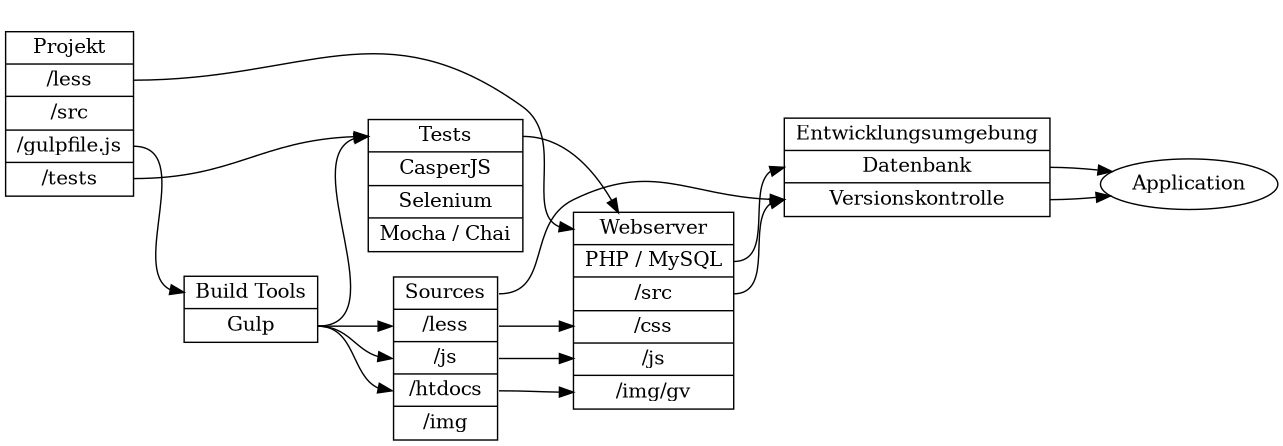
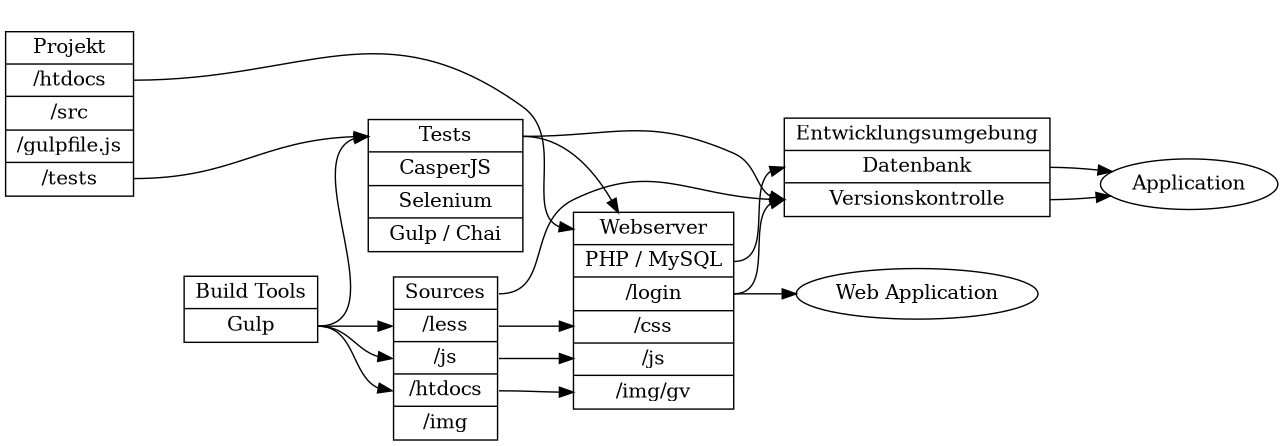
  digraph {
    rankdir=LR
    node [fontsize=14 shape=record]
    edge [tailport=Gulp]
-   n1 [label="Projekt | <htdocs> /less | <src> /src | <build> /gulpfile.js | <tests> /tests"]
-   n2 [label="<Tests> Tests | <CasperJS> CasperJS | <Selenium> Selenium | Mocha / Chai"]
-   n3 [label="<Webserver> Webserver | <PHP> PHP / MySQL | <login> /src | <css> /css | <js> /js | <img> /img/gv"]
+   n1 [label="Projekt | <htdocs> /htdocs | <src> /src | <build> /gulpfile.js | <tests> /tests"]
+   n2 [label="<Tests> Tests | <CasperJS> CasperJS | <Selenium> Selenium | Gulp / Chai"]
+   n3 [label="<Webserver> Webserver | <PHP> PHP / MySQL | <login> /login | <css> /css | <js> /js | <img> /img/gv"]
    n4 [label="<BuildTools> Build Tools | <Gulp> Gulp"]
    n5 [label="<Sources> Sources | <Less> /less | <JavaScript> /js | <Graphviz> /htdocs | <Images> /img"]
    n6 [label="<Entwicklungsumgebung> Entwicklungsumgebung | <Datenbank> Datenbank | <Versionskontrolle> Versionskontrolle"]
+   n7 [label="Web Application" shape=ellipse]
    n8 [label=Application shape=ellipse]
    n1 -> n2 [headport=Tests tailport=tests]
    n1 -> n3 [headport=Webserver tailport=htdocs]
-   n1 -> n4 [headport=BuildTools tailport=build]
    n2 -> n3 [tailport=Tests]
+   n2 -> n6 [headport=Versionskontrolle tailport=Tests]
    n3 -> n6 [headport=Versionskontrolle tailport=login]
    n3 -> n6 [headport=Datenbank tailport=PHP]
+   n3 -> n7 [tailport=login]
    n4 -> n2 [headport=Tests]
    n4 -> n5 [headport=Less]
    n4 -> n5 [headport=JavaScript]
    n4 -> n5 [headport=Graphviz]
    n5 -> n3 [headport=css tailport=Less]
    n5 -> n3 [headport=js tailport=JavaScript]
    n5 -> n3 [headport=img tailport=Graphviz]
    n5 -> n6 [headport=Versionskontrolle tailport=Sources]
    n6 -> n8 [tailport=Versionskontrolle]
    n6 -> n8 [tailport=Datenbank]
  }
